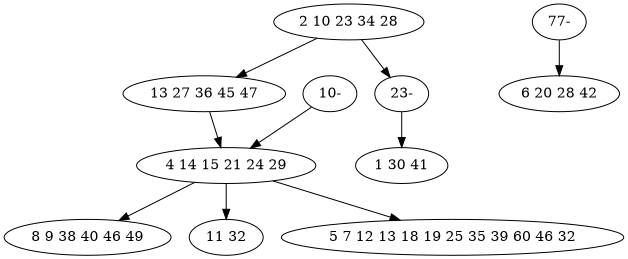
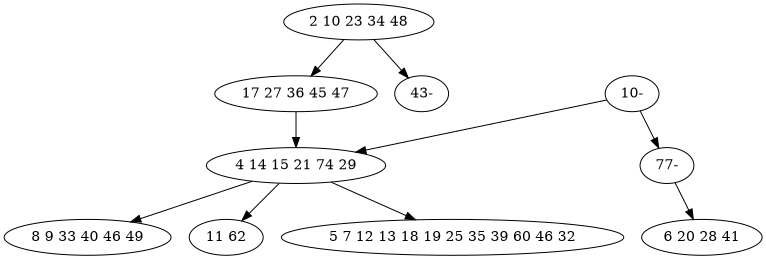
  digraph {
-   n1 [label="2 10 23 34 28"]
-   n2 [label="13 27 36 45 47"]
-   n3 [label="23-"]
-   n4 [label="4 14 15 21 24 29"]
-   n5 [label="1 30 41"]
-   n6 [label="8 9 38 40 46 49"]
-   n7 [label="11 32"]
+   n1 [label="2 10 23 34 48"]
+   n2 [label="17 27 36 45 47"]
+   n3 [label="43-"]
+   n4 [label="4 14 15 21 74 29"]
+   n6 [label="8 9 33 40 46 49"]
+   n7 [label="11 62"]
    n8 [label="5 7 12 13 18 19 25 35 39 60 46 32"]
    n9 [label="10-"]
    n10 [label="77-"]
-   n11 [label="6 20 28 42"]
+   n11 [label="6 20 28 41"]
    n1 -> n2
    n1 -> n3
    n2 -> n4
-   n3 -> n5
    n4 -> n6
    n4 -> n7
    n4 -> n8
    n9 -> n4
+   n9 -> n10
    n10 -> n11
  }
